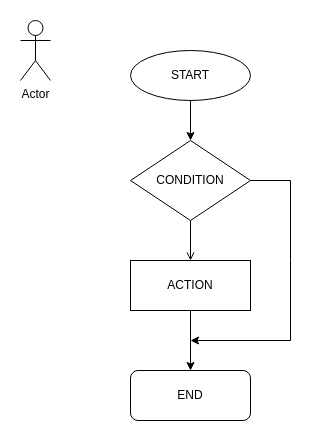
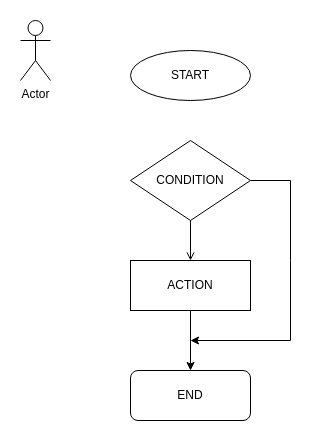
  <mxCell id="0" />
  <mxCell id="1" parent="0" />
  <mxCell id="2" value="Actor" style="shape=umlActor;verticalLabelPosition=bottom;verticalAlign=top;html=1;outlineConnect=0;" vertex="1" parent="1"><mxGeometry x="20" y="20" width="30" height="60" as="geometry" /></mxCell>
  <mxCell id="3" value="START" style="ellipse;whiteSpace=wrap;html=1;" vertex="1" parent="1"><mxGeometry x="130" y="50" width="120" height="50" as="geometry" /></mxCell>
  <mxCell id="4" value="CONDITION" style="rhombus;whiteSpace=wrap;html=1;" vertex="1" parent="1"><mxGeometry x="130" y="140" width="120" height="80" as="geometry" /></mxCell>
  <mxCell id="5" value="END" style="rounded=1;whiteSpace=wrap;html=1;" vertex="1" parent="1"><mxGeometry x="130" y="370" width="120" height="50" as="geometry" /></mxCell>
  <mxCell id="6" value="ACTION" style="rounded=0;whiteSpace=wrap;html=1;" vertex="1" parent="1"><mxGeometry x="130" y="260" width="120" height="50" as="geometry" /></mxCell>
- <mxCell id="7" value="" style="endArrow=classic;html=1;rounded=0;exitX=0.5;exitY=1;exitDx=0;exitDy=0;entryX=0.5;entryY=0;entryDx=0;entryDy=0;" edge="1" parent="1" source="3" target="4"><mxGeometry width="50" height="50" relative="1" as="geometry"><mxPoint x="240" y="320" as="sourcePoint" /><mxPoint x="290" y="270" as="targetPoint" /></mxGeometry></mxCell>
  <mxCell id="8" value="" style="endArrow=open;html=1;rounded=0;exitX=0.5;exitY=1;exitDx=0;exitDy=0;entryX=0.5;entryY=0;entryDx=0;entryDy=0;" edge="1" parent="1" source="4" target="6"><mxGeometry width="50" height="50" relative="1" as="geometry"><mxPoint x="240" y="320" as="sourcePoint" /><mxPoint x="290" y="270" as="targetPoint" /></mxGeometry></mxCell>
  <mxCell id="9" value="" style="endArrow=classic;html=1;rounded=0;exitX=0.5;exitY=1;exitDx=0;exitDy=0;entryX=0.5;entryY=0;entryDx=0;entryDy=0;" edge="1" parent="1" source="6" target="5"><mxGeometry width="50" height="50" relative="1" as="geometry"><mxPoint x="240" y="320" as="sourcePoint" /><mxPoint x="290" y="270" as="targetPoint" /></mxGeometry></mxCell>
  <mxCell id="10" value="" style="endArrow=classic;html=1;rounded=0;exitX=1;exitY=0.5;exitDx=0;exitDy=0;" edge="1" parent="1" source="4"><mxGeometry width="50" height="50" relative="1" as="geometry"><mxPoint x="240" y="320" as="sourcePoint" /><mxPoint x="190" y="340" as="targetPoint" /><Array as="points"><mxPoint x="290" y="180" /><mxPoint x="290" y="260" /><mxPoint x="290" y="340" /></Array></mxGeometry></mxCell>
